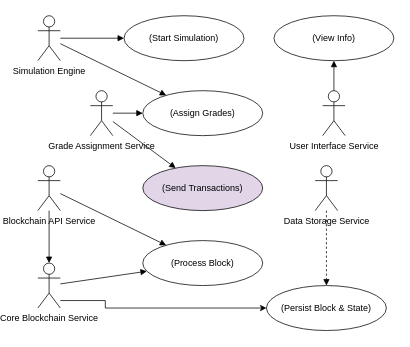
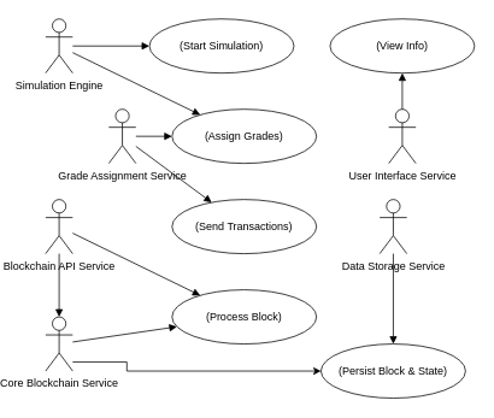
  <mxCell id="0" />
  <mxCell id="1" parent="0" />
  <mxCell id="2" value="Simulation Engine" style="shape=umlActor;verticalLabelPosition=bottom;verticalAlign=top;html=1;" vertex="1" parent="1"><mxGeometry x="20" y="20" width="30" height="60" as="geometry" /></mxCell>
  <mxCell id="3" value="Grade Assignment Service" style="shape=umlActor;verticalLabelPosition=bottom;verticalAlign=top;html=1;" vertex="1" parent="1"><mxGeometry x="90" y="120" width="30" height="60" as="geometry" /></mxCell>
  <mxCell id="4" value="Blockchain API Service" style="shape=umlActor;verticalLabelPosition=bottom;verticalAlign=top;html=1;" vertex="1" parent="1"><mxGeometry x="20" y="220" width="30" height="60" as="geometry" /></mxCell>
  <mxCell id="5" style="edgeStyle=orthogonalEdgeStyle;rounded=0;orthogonalLoop=1;jettySize=auto;html=1;entryX=0;entryY=0.5;entryDx=0;entryDy=0;" edge="1" parent="1" source="6" target="14"><mxGeometry relative="1" as="geometry"><Array as="points"><mxPoint x="110" y="400" /><mxPoint x="110" y="410" /></Array></mxGeometry></mxCell>
  <mxCell id="6" value="Core Blockchain Service" style="shape=umlActor;verticalLabelPosition=bottom;verticalAlign=top;html=1;" vertex="1" parent="1"><mxGeometry x="20" y="350" width="30" height="60" as="geometry" /></mxCell>
  <mxCell id="7" value="User Interface Service" style="shape=umlActor;verticalLabelPosition=bottom;verticalAlign=top;html=1;" vertex="1" parent="1"><mxGeometry x="400" y="120" width="30" height="60" as="geometry" /></mxCell>
  <mxCell id="8" value="Data Storage Service" style="shape=umlActor;verticalLabelPosition=bottom;verticalAlign=top;html=1;" vertex="1" parent="1"><mxGeometry x="390" y="220" width="30" height="60" as="geometry" /></mxCell>
  <mxCell id="9" value="(Start Simulation)" style="ellipse;whiteSpace=wrap;html=1;aspect=fixed;" vertex="1" parent="1"><mxGeometry x="135" y="20" width="160" height="60" as="geometry" /></mxCell>
  <mxCell id="10" value="(Assign Grades)" style="ellipse;whiteSpace=wrap;html=1;aspect=fixed;" vertex="1" parent="1"><mxGeometry x="160" y="120" width="160" height="60" as="geometry" /></mxCell>
- <mxCell id="11" value="(Send Transactions)" style="ellipse;whiteSpace=wrap;html=1;aspect=fixed;fillColor=#e1d5e7;" vertex="1" parent="1"><mxGeometry x="160" y="220" width="160" height="60" as="geometry" /></mxCell>
+ <mxCell id="11" value="(Send Transactions)" style="ellipse;whiteSpace=wrap;html=1;aspect=fixed;" vertex="1" parent="1"><mxGeometry x="160" y="220" width="160" height="60" as="geometry" /></mxCell>
  <mxCell id="12" value="(Process Block)" style="ellipse;whiteSpace=wrap;html=1;aspect=fixed;" vertex="1" parent="1"><mxGeometry x="160" y="320" width="160" height="60" as="geometry" /></mxCell>
  <mxCell id="13" value="(View Info)" style="ellipse;whiteSpace=wrap;html=1;aspect=fixed;" vertex="1" parent="1"><mxGeometry x="335" y="20" width="160" height="60" as="geometry" /></mxCell>
  <mxCell id="14" value="(Persist Block &amp; State)" style="ellipse;whiteSpace=wrap;html=1;aspect=fixed;" vertex="1" parent="1"><mxGeometry x="325" y="380" width="160" height="60" as="geometry" /></mxCell>
  <mxCell id="15" style="endArrow=block;html=1;" edge="1" parent="1" source="2" target="9"><mxGeometry relative="1" as="geometry" /></mxCell>
  <mxCell id="16" style="endArrow=block;html=1;" edge="1" parent="1" source="3" target="10"><mxGeometry relative="1" as="geometry" /></mxCell>
  <mxCell id="17" style="endArrow=block;html=1;" edge="1" parent="1" source="2" target="10"><mxGeometry relative="1" as="geometry" /></mxCell>
  <mxCell id="18" style="endArrow=block;html=1;" edge="1" parent="1" source="3" target="11"><mxGeometry relative="1" as="geometry" /></mxCell>
  <mxCell id="19" style="endArrow=block;html=1;" edge="1" parent="1" source="4" target="6"><mxGeometry relative="1" as="geometry" /></mxCell>
  <mxCell id="20" style="endArrow=block;html=1;" edge="1" parent="1" source="4" target="12"><mxGeometry relative="1" as="geometry" /></mxCell>
  <mxCell id="21" style="endArrow=block;html=1;" edge="1" parent="1" source="6" target="12"><mxGeometry relative="1" as="geometry" /></mxCell>
  <mxCell id="22" style="endArrow=block;html=1;" edge="1" parent="1" source="7" target="13"><mxGeometry relative="1" as="geometry" /></mxCell>
- <mxCell id="23" style="endArrow=block;html=1;dashed=1;" edge="1" parent="1" source="8" target="14"><mxGeometry relative="1" as="geometry" /></mxCell>
+ <mxCell id="23" style="endArrow=block;html=1;" edge="1" parent="1" source="8" target="14"><mxGeometry relative="1" as="geometry" /></mxCell>
